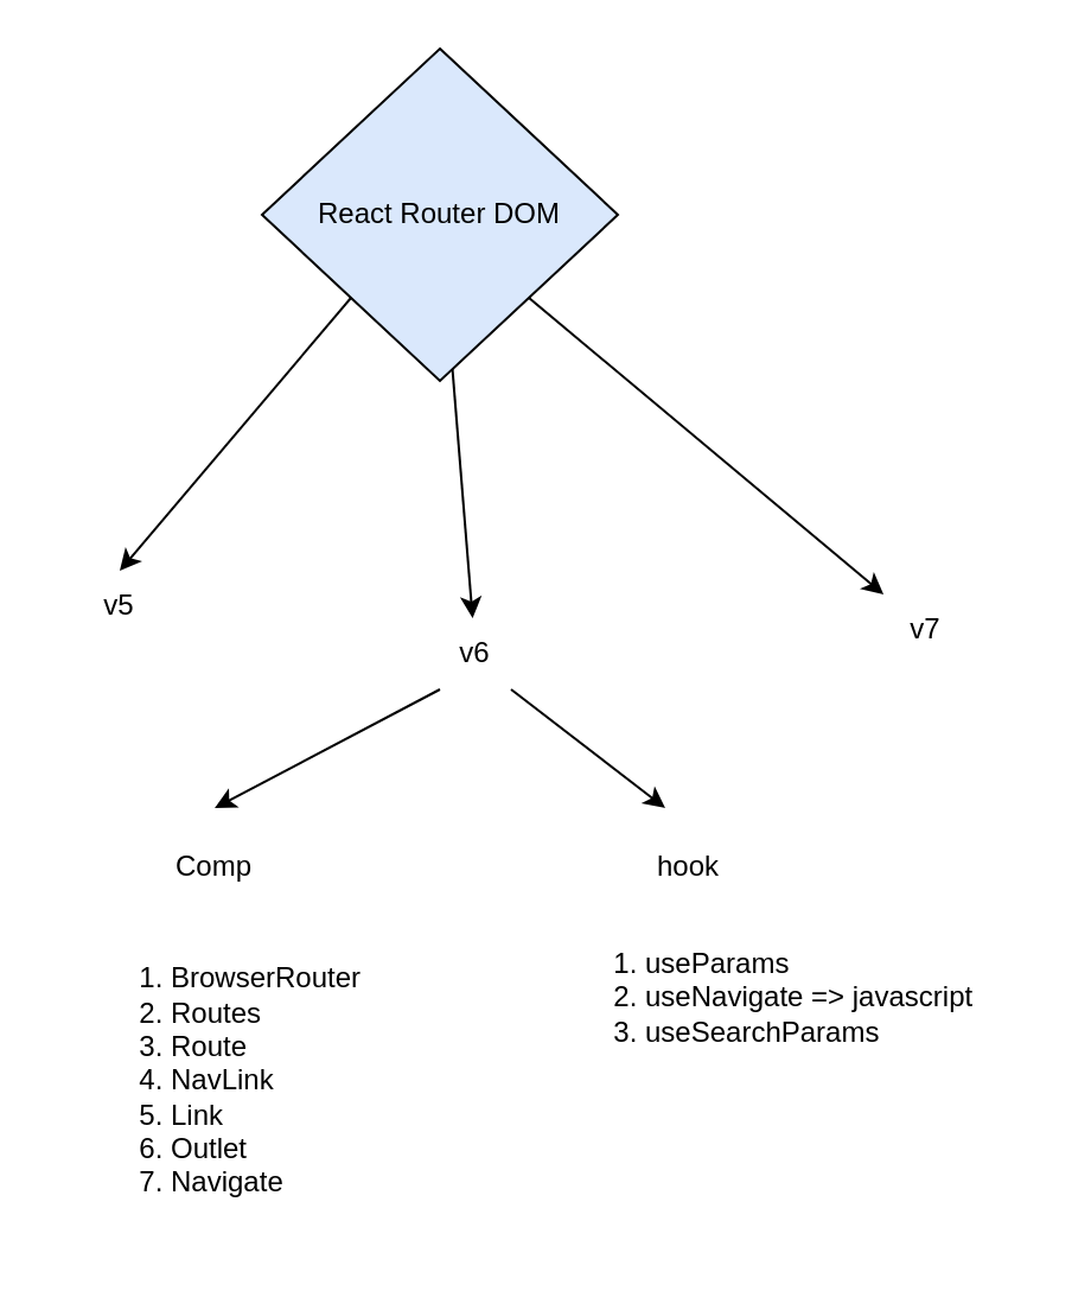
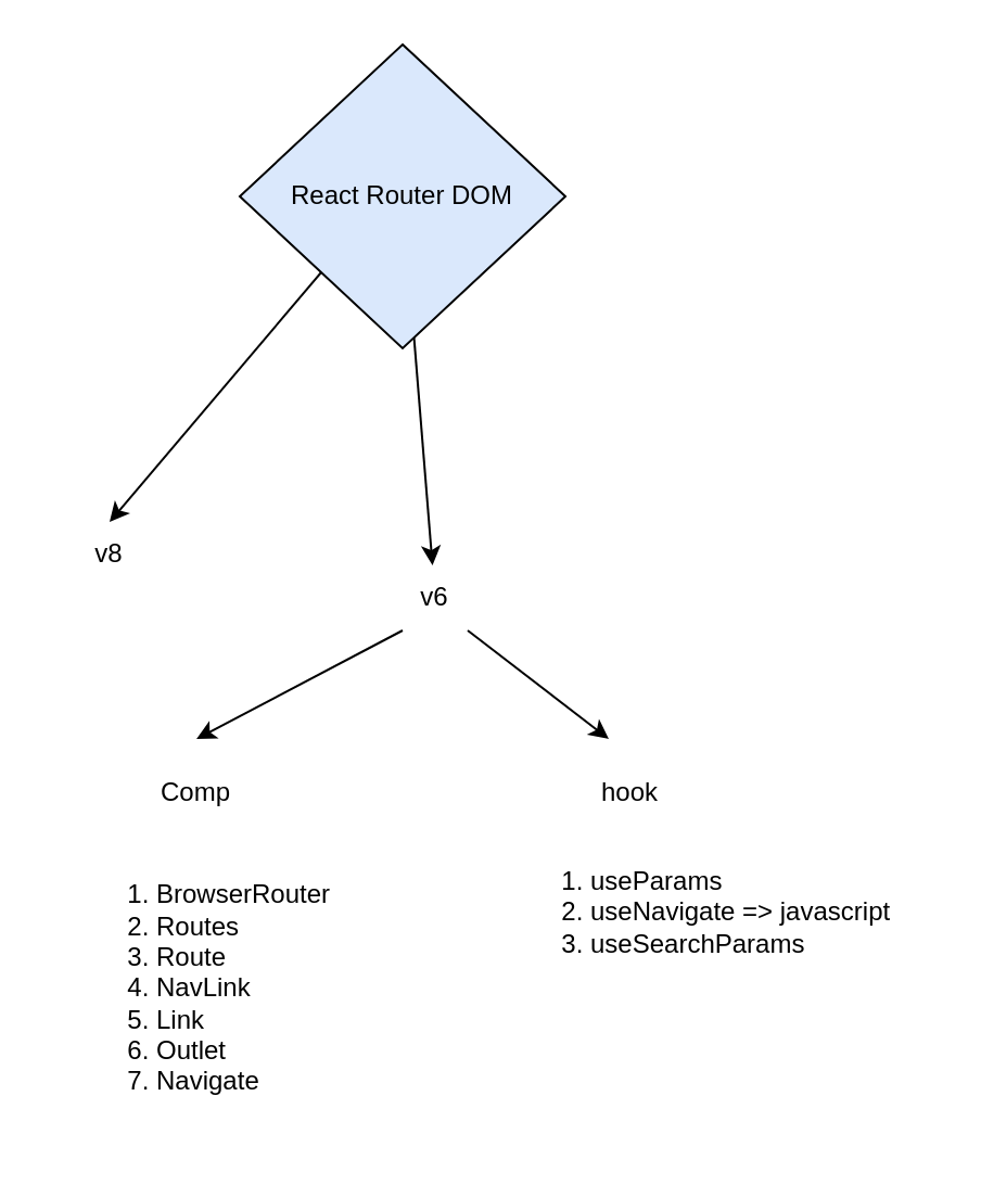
  <mxCell id="0" />
  <mxCell id="1" parent="0" />
  <mxCell id="2" style="edgeStyle=none;html=1;exitX=0;exitY=1;exitDx=0;exitDy=0;entryX=0.5;entryY=0;entryDx=0;entryDy=0;" parent="1" source="5" target="6" edge="1"><mxGeometry relative="1" as="geometry" /></mxCell>
  <mxCell id="3" style="edgeStyle=none;html=1;" parent="1" source="5" target="9" edge="1"><mxGeometry relative="1" as="geometry" /></mxCell>
- <mxCell id="4" style="edgeStyle=none;html=1;exitX=1;exitY=1;exitDx=0;exitDy=0;" parent="1" source="5" target="10" edge="1"><mxGeometry relative="1" as="geometry" /></mxCell>
  <mxCell id="5" value="React Router DOM" style="rhombus;whiteSpace=wrap;html=1;fillColor=#dae8fc;" parent="1" vertex="1"><mxGeometry x="110" y="20" width="150" height="140" as="geometry" /></mxCell>
- <mxCell id="6" value="v5" style="text;strokeColor=none;align=center;fillColor=none;html=1;verticalAlign=middle;whiteSpace=wrap;rounded=0;" parent="1" vertex="1"><mxGeometry x="20" y="240" width="60" height="30" as="geometry" /></mxCell>
+ <mxCell id="6" value="v8" style="text;strokeColor=none;align=center;fillColor=none;html=1;verticalAlign=middle;whiteSpace=wrap;rounded=0;" parent="1" vertex="1"><mxGeometry x="20" y="240" width="60" height="30" as="geometry" /></mxCell>
  <mxCell id="7" style="edgeStyle=none;html=1;exitX=0.25;exitY=1;exitDx=0;exitDy=0;" parent="1" source="9" edge="1"><mxGeometry relative="1" as="geometry"><mxPoint x="90" y="340" as="targetPoint" /></mxGeometry></mxCell>
  <mxCell id="8" style="edgeStyle=none;html=1;exitX=0.75;exitY=1;exitDx=0;exitDy=0;" parent="1" source="9" edge="1"><mxGeometry relative="1" as="geometry"><mxPoint x="280" y="340" as="targetPoint" /></mxGeometry></mxCell>
  <mxCell id="9" value="v6" style="text;strokeColor=none;align=center;fillColor=none;html=1;verticalAlign=middle;whiteSpace=wrap;rounded=0;" parent="1" vertex="1"><mxGeometry x="170" y="260" width="60" height="30" as="geometry" /></mxCell>
- <mxCell id="10" value="v7" style="text;strokeColor=none;align=center;fillColor=none;html=1;verticalAlign=middle;whiteSpace=wrap;rounded=0;" parent="1" vertex="1"><mxGeometry x="360" y="250" width="60" height="30" as="geometry" /></mxCell>
  <mxCell id="11" value="Comp" style="text;strokeColor=none;align=center;fillColor=none;html=1;verticalAlign=middle;whiteSpace=wrap;rounded=0;" parent="1" vertex="1"><mxGeometry x="60" y="350" width="60" height="30" as="geometry" /></mxCell>
  <mxCell id="12" value="hook" style="text;strokeColor=none;align=center;fillColor=none;html=1;verticalAlign=middle;whiteSpace=wrap;rounded=0;" parent="1" vertex="1"><mxGeometry x="260" y="350" width="60" height="30" as="geometry" /></mxCell>
  <mxCell id="13" value="&lt;ol&gt;&lt;li&gt;BrowserRouter&lt;/li&gt;&lt;li style=&quot;&quot;&gt;Routes&lt;/li&gt;&lt;li style=&quot;&quot;&gt;Route&lt;/li&gt;&lt;li style=&quot;&quot;&gt;NavLink&lt;/li&gt;&lt;li style=&quot;&quot;&gt;Link&lt;/li&gt;&lt;li style=&quot;&quot;&gt;Outlet&lt;/li&gt;&lt;li style=&quot;&quot;&gt;Navigate&lt;/li&gt;&lt;/ol&gt;" style="text;strokeColor=none;align=left;fillColor=none;html=1;verticalAlign=middle;whiteSpace=wrap;rounded=0;" parent="1" vertex="1"><mxGeometry x="30" y="380" width="160" height="150" as="geometry" /></mxCell>
  <mxCell id="14" value="&lt;ol&gt;&lt;li&gt;useParams&lt;/li&gt;&lt;li&gt;useNavigate =&amp;gt; javascript&lt;/li&gt;&lt;li&gt;useSearchParams&lt;/li&gt;&lt;/ol&gt;" style="text;html=1;align=left;verticalAlign=middle;resizable=0;points=[];autosize=1;strokeColor=none;fillColor=none;rotation=0;" parent="1" vertex="1"><mxGeometry x="230" y="370" width="200" height="100" as="geometry" /></mxCell>
